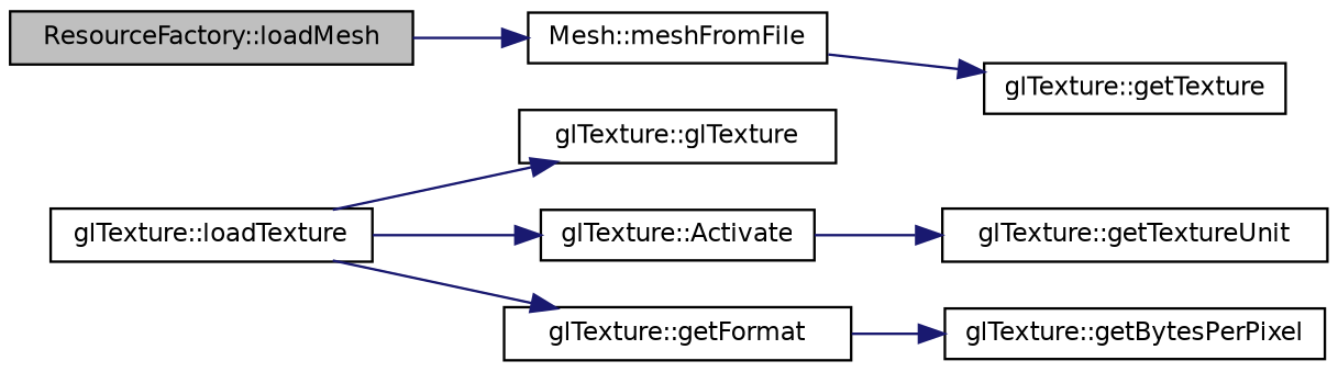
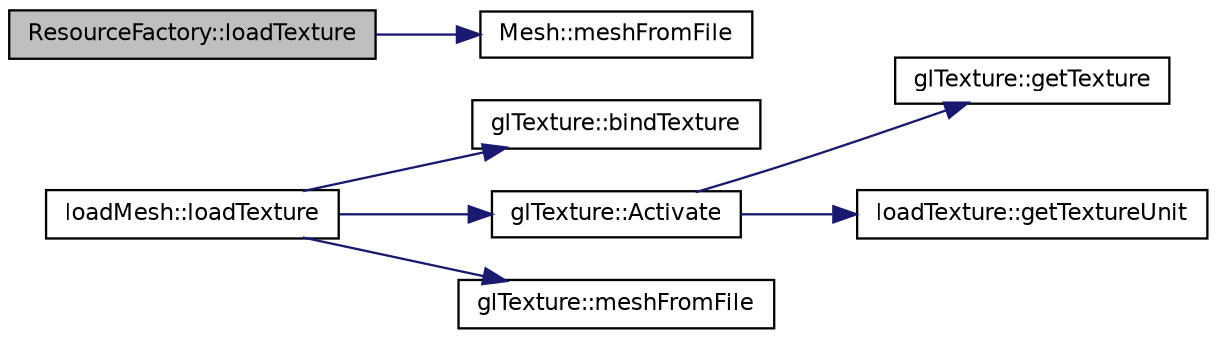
  digraph {
    rankdir=LR
    node [color=black fillcolor=white fontname=Helvetica fontsize=10 shape=record style=filled]
    edge [color=midnightblue fontname=Helvetica fontsize=10 labelfontname=Helvetica labelfontsize=10 style=solid]
-   n1 [fillcolor=grey75 fontcolor=black height=0.2 label="ResourceFactory::loadMesh" width=0.4]
+   n1 [fillcolor=grey75 fontcolor=black height=0.2 label="ResourceFactory::loadTexture" width=0.4]
    n2 [height=0.2 label="Mesh::meshFromFile" width=0.4]
    n3 [height=0.2 label="glTexture::getTexture" width=0.4]
-   n4 [height=0.2 label="glTexture::loadTexture" width=0.4]
-   n5 [height=0.2 label="glTexture::getFormat" width=0.4]
+   n4 [height=0.2 label="loadMesh::loadTexture" width=0.4]
+   n5 [height=0.2 label="glTexture::meshFromFile" width=0.4]
    n6 [height=0.2 label="glTexture::Activate" width=0.4]
-   n7 [height=0.2 label="glTexture::glTexture" width=0.4]
-   n8 [height=0.2 label="glTexture::getBytesPerPixel" width=0.4]
-   n9 [height=0.2 label="glTexture::getTextureUnit" width=0.4]
+   n7 [height=0.2 label="glTexture::bindTexture" width=0.4]
+   n9 [height=0.2 label="loadTexture::getTextureUnit" width=0.4]
    n1 -> n2
-   n2 -> n3
+   n6 -> n3
    n4 -> n5
    n4 -> n6
    n4 -> n7
-   n5 -> n8
    n6 -> n9
  }
